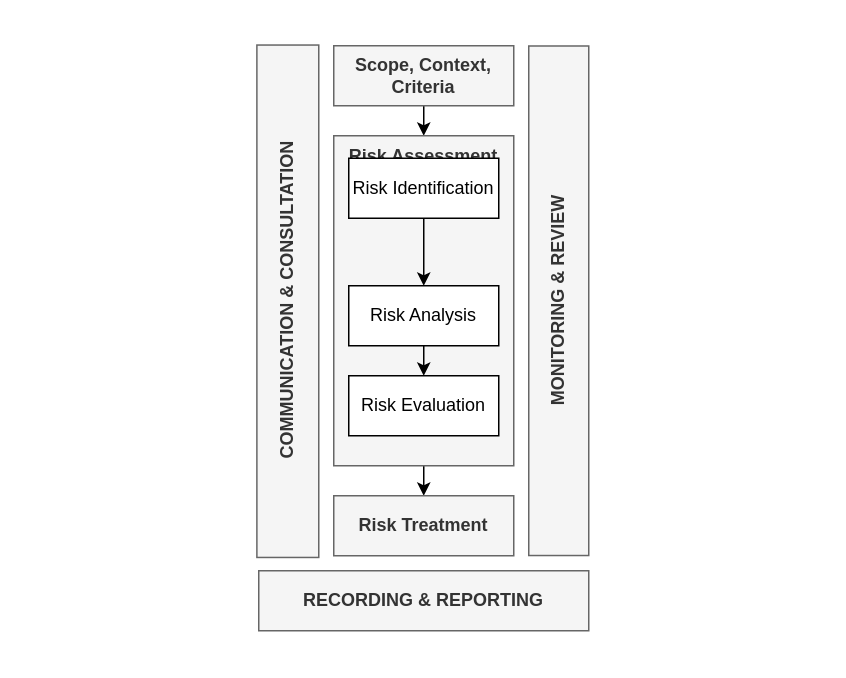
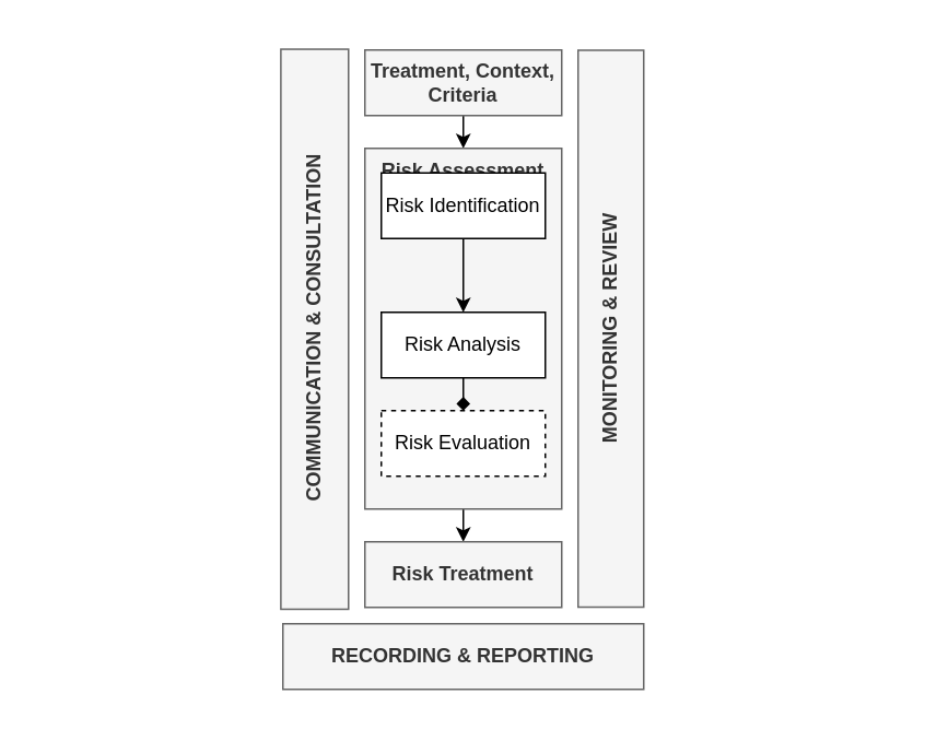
  <mxCell id="0" />
  <mxCell id="1" parent="0" />
  <mxCell id="2" value="" style="rounded=0;whiteSpace=wrap;html=1;strokeColor=none;" vertex="1" parent="1"><mxGeometry x="162" y="20" width="240" height="410" as="geometry" /></mxCell>
  <mxCell id="3" style="edgeStyle=orthogonalEdgeStyle;rounded=0;orthogonalLoop=1;jettySize=auto;html=1;exitX=0.5;exitY=1;exitDx=0;exitDy=0;entryX=0.5;entryY=0;entryDx=0;entryDy=0;" edge="1" parent="1" source="4" target="6"><mxGeometry relative="1" as="geometry" /></mxCell>
- <mxCell id="4" value="Scope, Context, Criteria" style="rounded=0;whiteSpace=wrap;html=1;fontStyle=1;fillColor=#f5f5f5;fontColor=#333333;strokeColor=#666666;" vertex="1" parent="1"><mxGeometry x="222" y="30" width="120" height="40" as="geometry" /></mxCell>
+ <mxCell id="4" value="Treatment, Context, Criteria" style="rounded=0;whiteSpace=wrap;html=1;fontStyle=1;fillColor=#f5f5f5;fontColor=#333333;strokeColor=#666666;" vertex="1" parent="1"><mxGeometry x="222" y="30" width="120" height="40" as="geometry" /></mxCell>
  <mxCell id="5" style="edgeStyle=orthogonalEdgeStyle;rounded=0;orthogonalLoop=1;jettySize=auto;html=1;exitX=0.5;exitY=1;exitDx=0;exitDy=0;entryX=0.5;entryY=0;entryDx=0;entryDy=0;" edge="1" parent="1" source="6" target="9"><mxGeometry relative="1" as="geometry" /></mxCell>
  <mxCell id="6" value="Risk Assessment" style="rounded=0;whiteSpace=wrap;html=1;verticalAlign=top;fontStyle=1;fillColor=#f5f5f5;fontColor=#333333;strokeColor=#666666;" vertex="1" parent="1"><mxGeometry x="222" y="90" width="120" height="220" as="geometry" /></mxCell>
  <mxCell id="7" value="COMMUNICATION &amp;amp; CONSULTATION" style="rounded=0;whiteSpace=wrap;html=1;rotation=-90;fontStyle=1;fillColor=#f5f5f5;fontColor=#333333;strokeColor=#666666;" vertex="1" parent="1"><mxGeometry x="20.58" y="179.72" width="341.61" height="41.25" as="geometry" /></mxCell>
  <mxCell id="8" value="MONITORING &amp;amp; REVIEW" style="rounded=0;whiteSpace=wrap;html=1;rotation=-90;fontStyle=1;fillColor=#f5f5f5;fontColor=#333333;strokeColor=#666666;" vertex="1" parent="1"><mxGeometry x="202.15" y="180" width="339.69" height="40" as="geometry" /></mxCell>
  <mxCell id="9" value="Risk Treatment" style="rounded=0;whiteSpace=wrap;html=1;fontStyle=1;fillColor=#f5f5f5;fontColor=#333333;strokeColor=#666666;" vertex="1" parent="1"><mxGeometry x="222" y="330" width="120" height="40" as="geometry" /></mxCell>
  <mxCell id="10" value="RECORDING &amp;amp; REPORTING" style="rounded=0;whiteSpace=wrap;html=1;rotation=0;fontStyle=1;fillColor=#f5f5f5;fontColor=#333333;strokeColor=#666666;" vertex="1" parent="1"><mxGeometry x="172" y="380" width="220" height="40" as="geometry" /></mxCell>
  <mxCell id="11" style="edgeStyle=orthogonalEdgeStyle;rounded=0;orthogonalLoop=1;jettySize=auto;html=1;exitX=0.5;exitY=1;exitDx=0;exitDy=0;entryX=0.5;entryY=0;entryDx=0;entryDy=0;" edge="1" parent="1" source="12" target="14"><mxGeometry relative="1" as="geometry" /></mxCell>
  <mxCell id="12" value="&lt;span style=&quot;font-weight: normal;&quot;&gt;Risk Identification&lt;/span&gt;" style="rounded=0;whiteSpace=wrap;html=1;fontStyle=1" vertex="1" parent="1"><mxGeometry x="232" y="105" width="100" height="40" as="geometry" /></mxCell>
- <mxCell id="13" style="edgeStyle=orthogonalEdgeStyle;rounded=0;orthogonalLoop=1;jettySize=auto;html=1;exitX=0.5;exitY=1;exitDx=0;exitDy=0;entryX=0.5;entryY=0;entryDx=0;entryDy=0;" edge="1" parent="1" source="14" target="15"><mxGeometry relative="1" as="geometry" /></mxCell>
+ <mxCell id="13" style="edgeStyle=orthogonalEdgeStyle;rounded=0;orthogonalLoop=1;jettySize=auto;html=1;exitX=0.5;exitY=1;exitDx=0;exitDy=0;entryX=0.5;entryY=0;entryDx=0;entryDy=0;endArrow=diamond;" edge="1" parent="1" source="14" target="15"><mxGeometry relative="1" as="geometry" /></mxCell>
  <mxCell id="14" value="&lt;span style=&quot;font-weight: normal;&quot;&gt;Risk Analysis&lt;/span&gt;" style="rounded=0;whiteSpace=wrap;html=1;fontStyle=1" vertex="1" parent="1"><mxGeometry x="232" y="190" width="100" height="40" as="geometry" /></mxCell>
- <mxCell id="15" value="&lt;span style=&quot;font-weight: normal;&quot;&gt;Risk Evaluation&lt;/span&gt;" style="rounded=0;whiteSpace=wrap;html=1;fontStyle=1" vertex="1" parent="1"><mxGeometry x="232" y="250" width="100" height="40" as="geometry" /></mxCell>
+ <mxCell id="15" value="&lt;span style=&quot;font-weight: normal;&quot;&gt;Risk Evaluation&lt;/span&gt;" style="rounded=0;whiteSpace=wrap;html=1;fontStyle=1;dashed=1;" vertex="1" parent="1"><mxGeometry x="232" y="250" width="100" height="40" as="geometry" /></mxCell>
